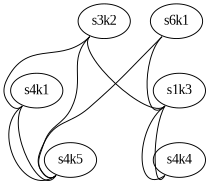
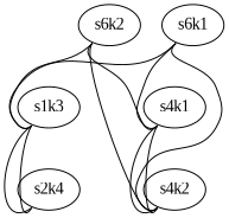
  graph {
    fontname="Liberation Serif"
    hostnametype=hostname
    node [fontname="Liberation Serif"]
    edge [fontname="Liberation Serif" headport=swp49 tailport=swp8]
    s6k1
    s4k1
-   s4k2 [label=s4k5]
+   s4k2
    n4 [label=s1k3]
-   s4k4
-   s6k2 [label=s3k2]
+   s4k4 [label=s2k4]
+   s6k2
+   s6k1 -- s4k1
    s6k1 -- s4k2 [tailport=swp12]
    s6k1 -- n4 [tailport=swp16]
    s4k1 -- s4k2 [headport=swp51 tailport=swp51]
    s4k1 -- s4k2 [headport=swp52 tailport=swp52]
    n4 -- s4k4 [headport=swp51 tailport=swp51]
    n4 -- s4k4 [headport=swp52 tailport=swp52]
    s6k2 -- s4k1 [headport=swp50]
    s6k2 -- s4k2 [headport=swp50 tailport=swp12]
    s6k2 -- n4 [headport=swp50 tailport=swp16]
  }
